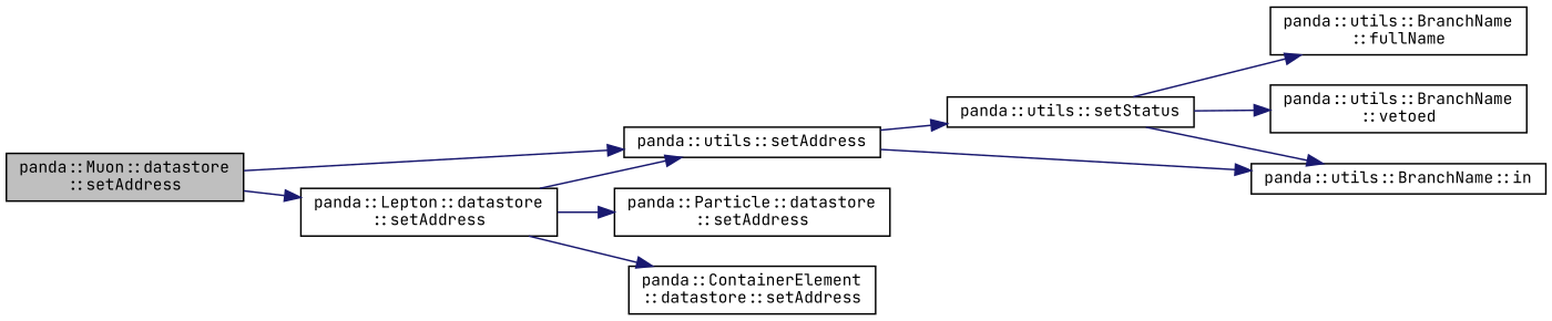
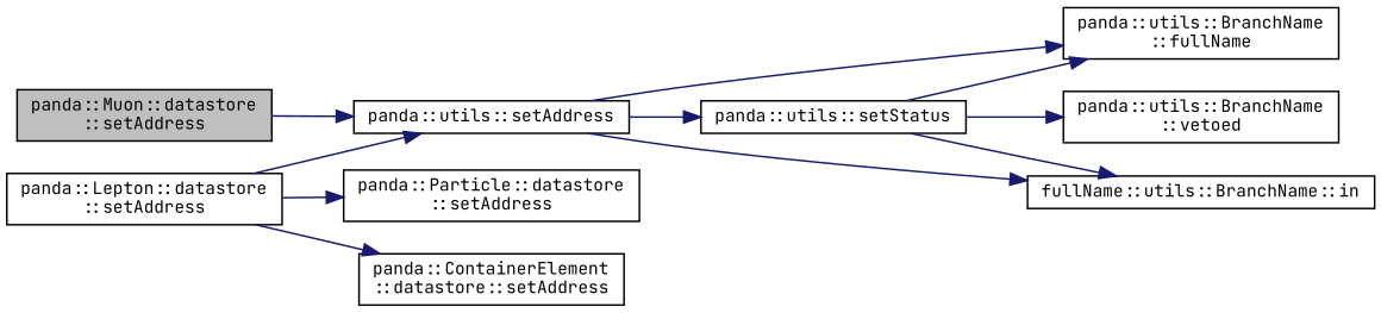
  digraph {
    fontname="JetBrains Mono"
    rankdir=LR
    node [color=black fillcolor=white fontname="JetBrains Mono" fontsize=10 shape=record style=filled]
    edge [color=midnightblue fontname="JetBrains Mono" fontsize=10 labelfontname=Helvetica labelfontsize=10 style=solid]
    n1 [fillcolor=grey75 fontcolor=black height=0.2 label="panda::Muon::datastore\l::setAddress" width=0.4]
    n2 [height=0.2 label="panda::Lepton::datastore\l::setAddress" width=0.4]
    n3 [height=0.2 label="panda::utils::setAddress" width=0.4]
    n4 [height=0.2 label="panda::Particle::datastore\l::setAddress" width=0.4]
    n5 [height=0.2 label="panda::ContainerElement\l::datastore::setAddress" width=0.4]
    n6 [height=0.2 label="panda::utils::BranchName\l::fullName" width=0.4]
    n7 [height=0.2 label="panda::utils::setStatus" width=0.4]
-   n8 [height=0.2 label="panda::utils::BranchName::in" width=0.4]
+   n8 [height=0.2 label="fullName::utils::BranchName::in" width=0.4]
    n9 [height=0.2 label="panda::utils::BranchName\l::vetoed" width=0.4]
-   n1 -> n2
    n1 -> n3
    n2 -> n3
    n2 -> n4
    n2 -> n5
+   n3 -> n6
    n3 -> n7
    n3 -> n8
    n7 -> n6
    n7 -> n8
    n7 -> n9
  }
